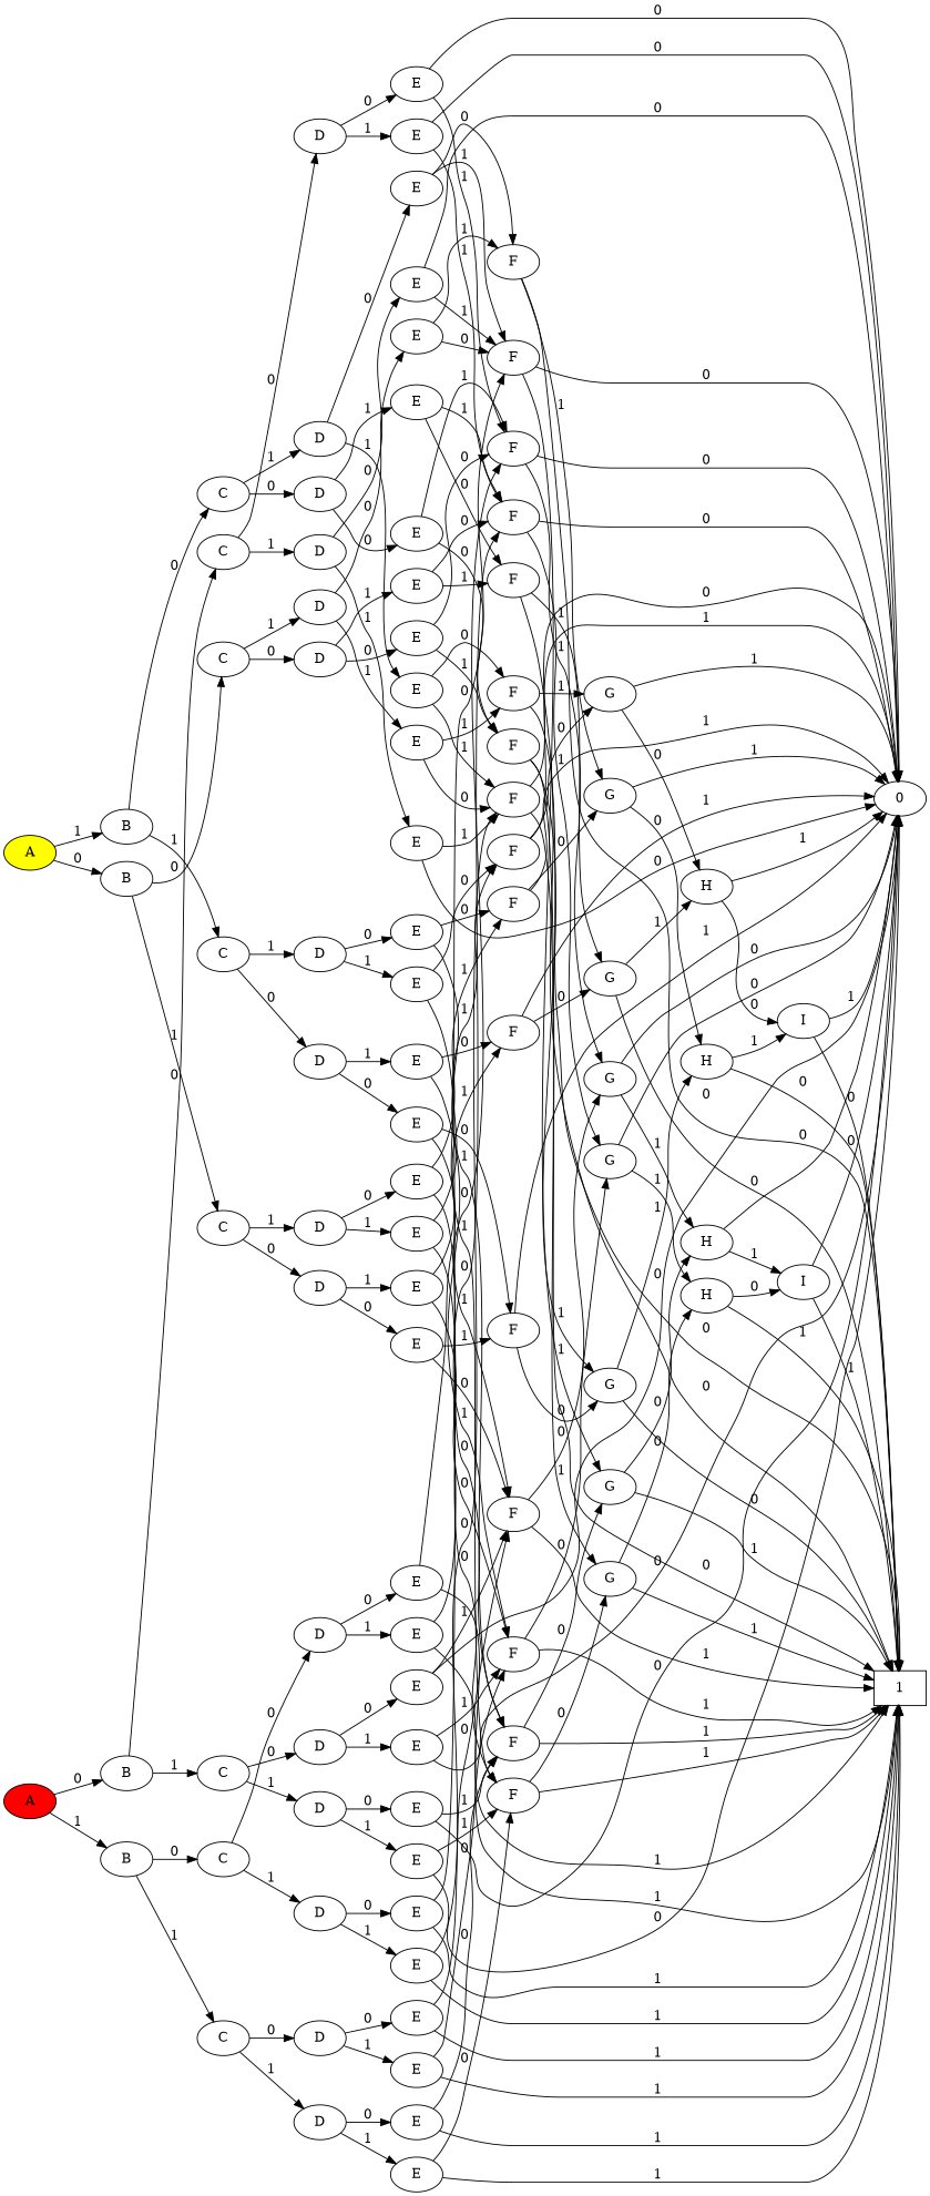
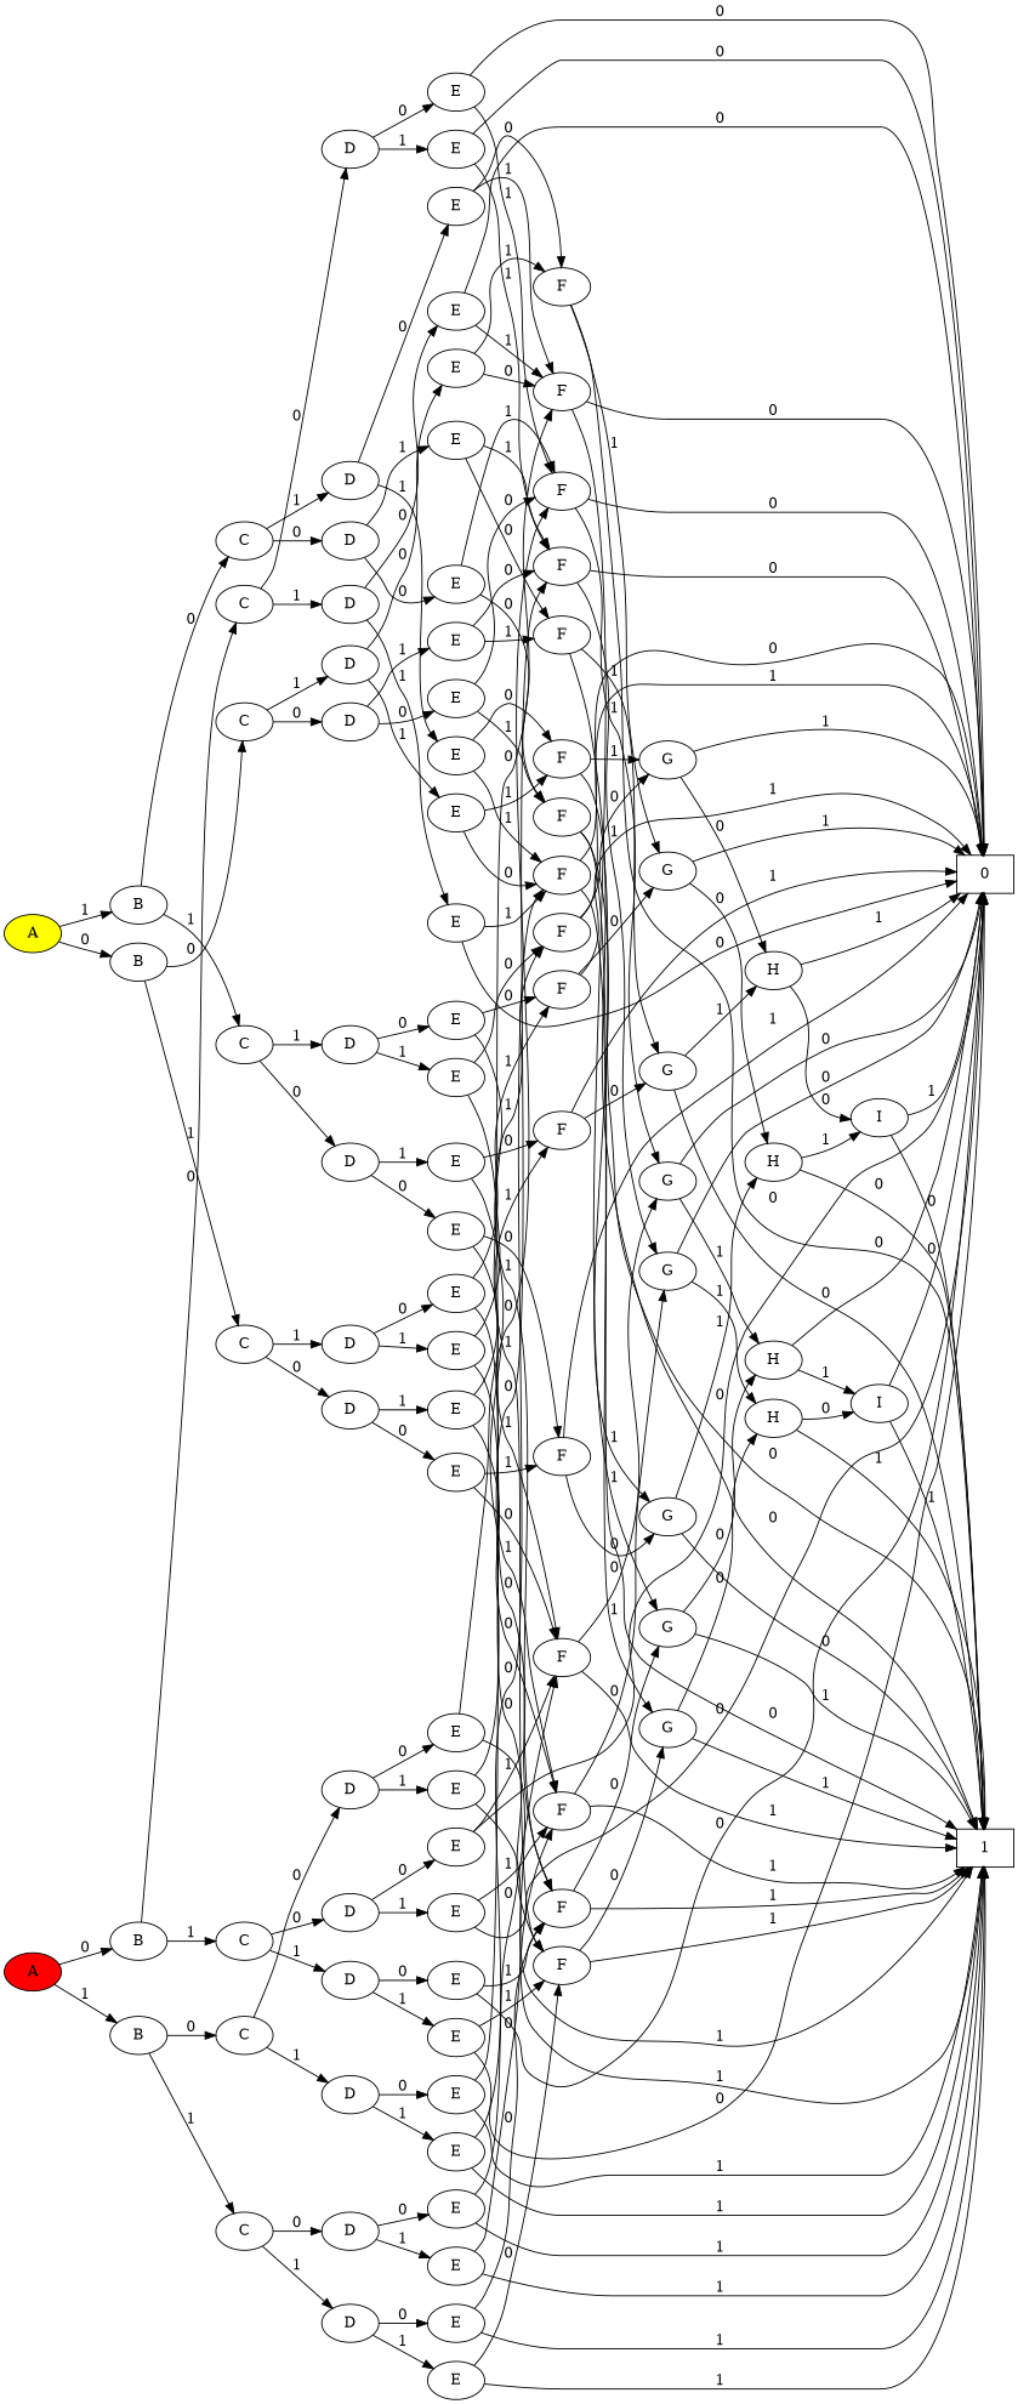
  digraph {
    rankdir=LR
    n1 [fillcolor=yellow label=A style=filled]
    n2 [label=B]
    n3 [label=B]
    n4 [label=C]
    n5 [label=C]
    n6 [label=D]
    n7 [label=D]
    n8 [label=E]
    n9 [label=E]
    n10 [label=F]
    n11 [label=F]
-   n12 [label=0 shape=ellipse]
+   n12 [label=0 shape=box]
    n13 [label=G]
    n14 [label=H]
    n15 [label=I]
    n16 [label=1 shape=box]
    n17 [label=G]
    n18 [label=H]
    n19 [label=I]
    n20 [label=F]
    n21 [label=F]
    n22 [label=G]
    n23 [label=H]
    n24 [label=G]
    n25 [label=H]
    n26 [label=E]
    n27 [label=E]
    n28 [label=F]
    n29 [label=F]
    n30 [label=G]
    n31 [label=G]
    n32 [label=F]
    n33 [label=F]
    n34 [label=G]
    n35 [label=G]
    n36 [label=D]
    n37 [label=D]
    n38 [label=E]
    n39 [label=E]
    n40 [label=F]
    n41 [label=F]
    n42 [label=F]
    n43 [label=F]
    n44 [label=E]
    n45 [label=E]
    n46 [label=F]
    n47 [label=F]
    n48 [label=F]
    n49 [label=F]
    n50 [label=C]
    n51 [label=C]
    n52 [label=D]
    n53 [label=D]
    n54 [label=E]
    n55 [label=E]
    n56 [label=E]
    n57 [label=E]
    n58 [label=D]
    n59 [label=D]
    n60 [label=E]
    n61 [label=E]
    n62 [label=E]
    n63 [label=E]
    n64 [fillcolor=red label=A style=filled]
    n65 [label=B]
    n66 [label=B]
    n67 [label=C]
    n68 [label=C]
    n69 [label=D]
    n70 [label=D]
    n71 [label=E]
    n72 [label=E]
    n73 [label=E]
    n74 [label=E]
    n75 [label=D]
    n76 [label=D]
    n77 [label=E]
    n78 [label=E]
    n79 [label=E]
    n80 [label=E]
    n81 [label=C]
    n82 [label=C]
    n83 [label=D]
    n84 [label=D]
    n85 [label=E]
    n86 [label=E]
    n87 [label=E]
    n88 [label=E]
    n89 [label=D]
    n90 [label=D]
    n91 [label=E]
    n92 [label=E]
    n93 [label=E]
    n94 [label=E]
    n1 -> n2 [label=0]
    n1 -> n3 [label=1]
    n2 -> n4 [label=0]
    n2 -> n5 [label=1]
    n3 -> n50 [label=0]
    n3 -> n51 [label=1]
    n4 -> n6 [label=0]
    n4 -> n7 [label=1]
    n5 -> n36 [label=0]
    n5 -> n37 [label=1]
    n6 -> n8 [label=0]
    n6 -> n9 [label=1]
    n7 -> n26 [label=0]
    n7 -> n27 [label=1]
    n8 -> n10 [label=0]
    n8 -> n11 [label=1]
    n9 -> n20 [label=0]
    n9 -> n21 [label=1]
    n10 -> n12 [label=0]
    n10 -> n13 [label=1]
    n11 -> n16 [label=0]
    n11 -> n17 [label=1]
    n13 -> n12 [label=0]
    n13 -> n14 [label=1]
    n14 -> n12 [label=0]
    n14 -> n15 [label=1]
    n15 -> n12 [label=0]
    n15 -> n16 [label=1]
    n17 -> n16 [label=0]
    n17 -> n18 [label=1]
    n18 -> n16 [label=0]
    n18 -> n19 [label=1]
    n19 -> n12 [label=1]
    n19 -> n16 [label=0]
    n20 -> n12 [label=0]
    n20 -> n22 [label=1]
    n21 -> n16 [label=0]
    n21 -> n24 [label=1]
    n22 -> n12 [label=0]
    n22 -> n23 [label=1]
    n23 -> n15 [label=0]
    n23 -> n16 [label=1]
    n24 -> n16 [label=0]
    n24 -> n25 [label=1]
    n25 -> n12 [label=1]
    n25 -> n19 [label=0]
    n26 -> n28 [label=0]
    n26 -> n29 [label=1]
    n27 -> n32 [label=0]
    n27 -> n33 [label=1]
    n28 -> n12 [label=0]
    n28 -> n30 [label=1]
    n29 -> n16 [label=0]
    n29 -> n31 [label=1]
    n30 -> n14 [label=0]
    n30 -> n16 [label=1]
    n31 -> n12 [label=1]
    n31 -> n18 [label=0]
    n32 -> n12 [label=0]
    n32 -> n34 [label=1]
    n33 -> n16 [label=0]
    n33 -> n35 [label=1]
    n34 -> n16 [label=1]
    n34 -> n23 [label=0]
    n35 -> n12 [label=1]
    n35 -> n25 [label=0]
    n36 -> n38 [label=0]
    n36 -> n39 [label=1]
    n37 -> n44 [label=0]
    n37 -> n45 [label=1]
    n38 -> n40 [label=0]
    n38 -> n41 [label=1]
    n39 -> n42 [label=0]
    n39 -> n43 [label=1]
    n40 -> n13 [label=0]
    n40 -> n16 [label=1]
    n41 -> n12 [label=1]
    n41 -> n17 [label=0]
    n42 -> n16 [label=1]
    n42 -> n22 [label=0]
    n43 -> n12 [label=1]
    n43 -> n24 [label=0]
    n44 -> n46 [label=0]
    n44 -> n47 [label=1]
    n45 -> n48 [label=0]
    n45 -> n49 [label=1]
    n46 -> n16 [label=1]
    n46 -> n30 [label=0]
    n47 -> n12 [label=1]
    n47 -> n31 [label=0]
    n48 -> n16 [label=1]
    n48 -> n34 [label=0]
    n49 -> n12 [label=1]
    n49 -> n35 [label=0]
    n50 -> n52 [label=0]
    n50 -> n53 [label=1]
    n51 -> n58 [label=0]
    n51 -> n59 [label=1]
    n52 -> n54 [label=0]
    n52 -> n55 [label=1]
    n53 -> n56 [label=0]
    n53 -> n57 [label=1]
    n54 -> n10 [label=1]
    n54 -> n11 [label=0]
    n55 -> n20 [label=1]
    n55 -> n21 [label=0]
    n56 -> n28 [label=1]
    n56 -> n29 [label=0]
    n57 -> n32 [label=1]
    n57 -> n33 [label=0]
    n58 -> n60 [label=0]
    n58 -> n61 [label=1]
    n59 -> n62 [label=0]
    n59 -> n63 [label=1]
    n60 -> n40 [label=1]
    n60 -> n41 [label=0]
    n61 -> n42 [label=1]
    n61 -> n43 [label=0]
    n62 -> n46 [label=1]
    n62 -> n47 [label=0]
    n63 -> n48 [label=1]
    n63 -> n49 [label=0]
    n64 -> n65 [label=0]
    n64 -> n66 [label=1]
    n65 -> n67 [label=0]
    n65 -> n68 [label=1]
    n66 -> n81 [label=0]
    n66 -> n82 [label=1]
    n67 -> n69 [label=0]
    n67 -> n70 [label=1]
    n68 -> n75 [label=0]
    n68 -> n76 [label=1]
    n69 -> n71 [label=0]
    n69 -> n72 [label=1]
    n70 -> n73 [label=0]
    n70 -> n74 [label=1]
    n71 -> n10 [label=1]
    n71 -> n12 [label=0]
    n72 -> n12 [label=0]
    n72 -> n20 [label=1]
    n73 -> n12 [label=0]
    n73 -> n28 [label=1]
    n74 -> n12 [label=0]
    n74 -> n32 [label=1]
    n75 -> n77 [label=0]
    n75 -> n78 [label=1]
    n76 -> n79 [label=0]
    n76 -> n80 [label=1]
    n77 -> n12 [label=0]
    n77 -> n40 [label=1]
    n78 -> n12 [label=0]
    n78 -> n42 [label=1]
    n79 -> n12 [label=0]
    n79 -> n46 [label=1]
    n80 -> n12 [label=0]
    n80 -> n48 [label=1]
    n81 -> n83 [label=0]
    n81 -> n84 [label=1]
    n82 -> n89 [label=0]
    n82 -> n90 [label=1]
    n83 -> n85 [label=0]
    n83 -> n86 [label=1]
    n84 -> n87 [label=0]
    n84 -> n88 [label=1]
    n85 -> n10 [label=0]
    n85 -> n16 [label=1]
    n86 -> n16 [label=1]
    n86 -> n20 [label=0]
    n87 -> n16 [label=1]
    n87 -> n28 [label=0]
    n88 -> n16 [label=1]
    n88 -> n32 [label=0]
    n89 -> n91 [label=0]
    n89 -> n92 [label=1]
    n90 -> n93 [label=0]
    n90 -> n94 [label=1]
    n91 -> n16 [label=1]
    n91 -> n40 [label=0]
    n92 -> n16 [label=1]
    n92 -> n42 [label=0]
    n93 -> n16 [label=1]
    n93 -> n46 [label=0]
    n94 -> n16 [label=1]
    n94 -> n48 [label=0]
  }
